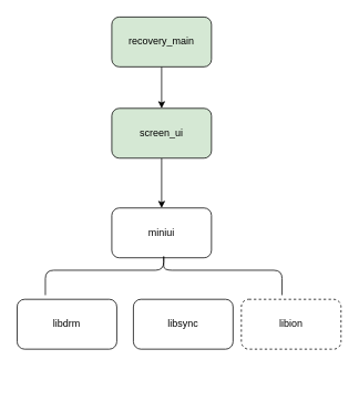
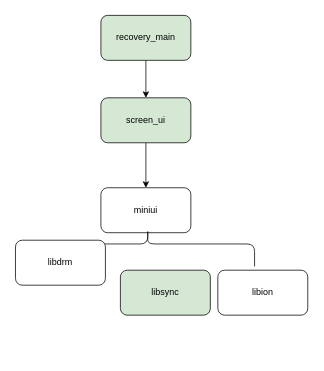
  <mxCell id="0" />
  <mxCell id="1" parent="0" />
  <mxCell id="2" value="" style="edgeStyle=orthogonalEdgeStyle;rounded=0;orthogonalLoop=1;jettySize=auto;html=1;" edge="1" parent="1" source="3" target="5"><mxGeometry relative="1" as="geometry" /></mxCell>
  <mxCell id="3" value="recovery_main" style="rounded=1;whiteSpace=wrap;html=1;fillColor=#d5e8d4;" vertex="1" parent="1"><mxGeometry x="134" y="20" width="120" height="60" as="geometry" /></mxCell>
  <mxCell id="4" value="" style="edgeStyle=orthogonalEdgeStyle;rounded=0;orthogonalLoop=1;jettySize=auto;html=1;" edge="1" parent="1" source="5" target="6"><mxGeometry relative="1" as="geometry" /></mxCell>
  <mxCell id="5" value="screen_ui" style="rounded=1;whiteSpace=wrap;html=1;fillColor=#d5e8d4;" vertex="1" parent="1"><mxGeometry x="134" y="130" width="120" height="60" as="geometry" /></mxCell>
  <mxCell id="6" value="miniui" style="rounded=1;whiteSpace=wrap;html=1;" vertex="1" parent="1"><mxGeometry x="134" y="250" width="120" height="60" as="geometry" /></mxCell>
  <mxCell id="7" value="" style="shape=curlyBracket;whiteSpace=wrap;html=1;rounded=1;flipH=1;labelPosition=right;verticalLabelPosition=middle;align=left;verticalAlign=middle;size=0.4;rotation=-90;" vertex="1" parent="1"><mxGeometry x="171.5" y="187.5" width="50" height="285" as="geometry" /></mxCell>
- <mxCell id="8" value="libdrm" style="rounded=1;whiteSpace=wrap;html=1;" vertex="1" parent="1"><mxGeometry x="20" y="360" width="120" height="60" as="geometry" /></mxCell>
- <mxCell id="9" value="libsync" style="rounded=1;whiteSpace=wrap;html=1;" vertex="1" parent="1"><mxGeometry x="160" y="360" width="120" height="60" as="geometry" /></mxCell>
- <mxCell id="10" value="libion" style="rounded=1;whiteSpace=wrap;html=1;dashed=1;" vertex="1" parent="1"><mxGeometry x="290" y="360" width="120" height="60" as="geometry" /></mxCell>
+ <mxCell id="8" value="libdrm" style="rounded=1;whiteSpace=wrap;html=1;" vertex="1" parent="1"><mxGeometry x="20" y="320" width="120" height="60" as="geometry" /></mxCell>
+ <mxCell id="9" value="libsync" style="rounded=1;whiteSpace=wrap;html=1;fillColor=#d5e8d4;" vertex="1" parent="1"><mxGeometry x="160" y="360" width="120" height="60" as="geometry" /></mxCell>
+ <mxCell id="10" value="libion" style="rounded=1;whiteSpace=wrap;html=1;" vertex="1" parent="1"><mxGeometry x="290" y="360" width="120" height="60" as="geometry" /></mxCell>
